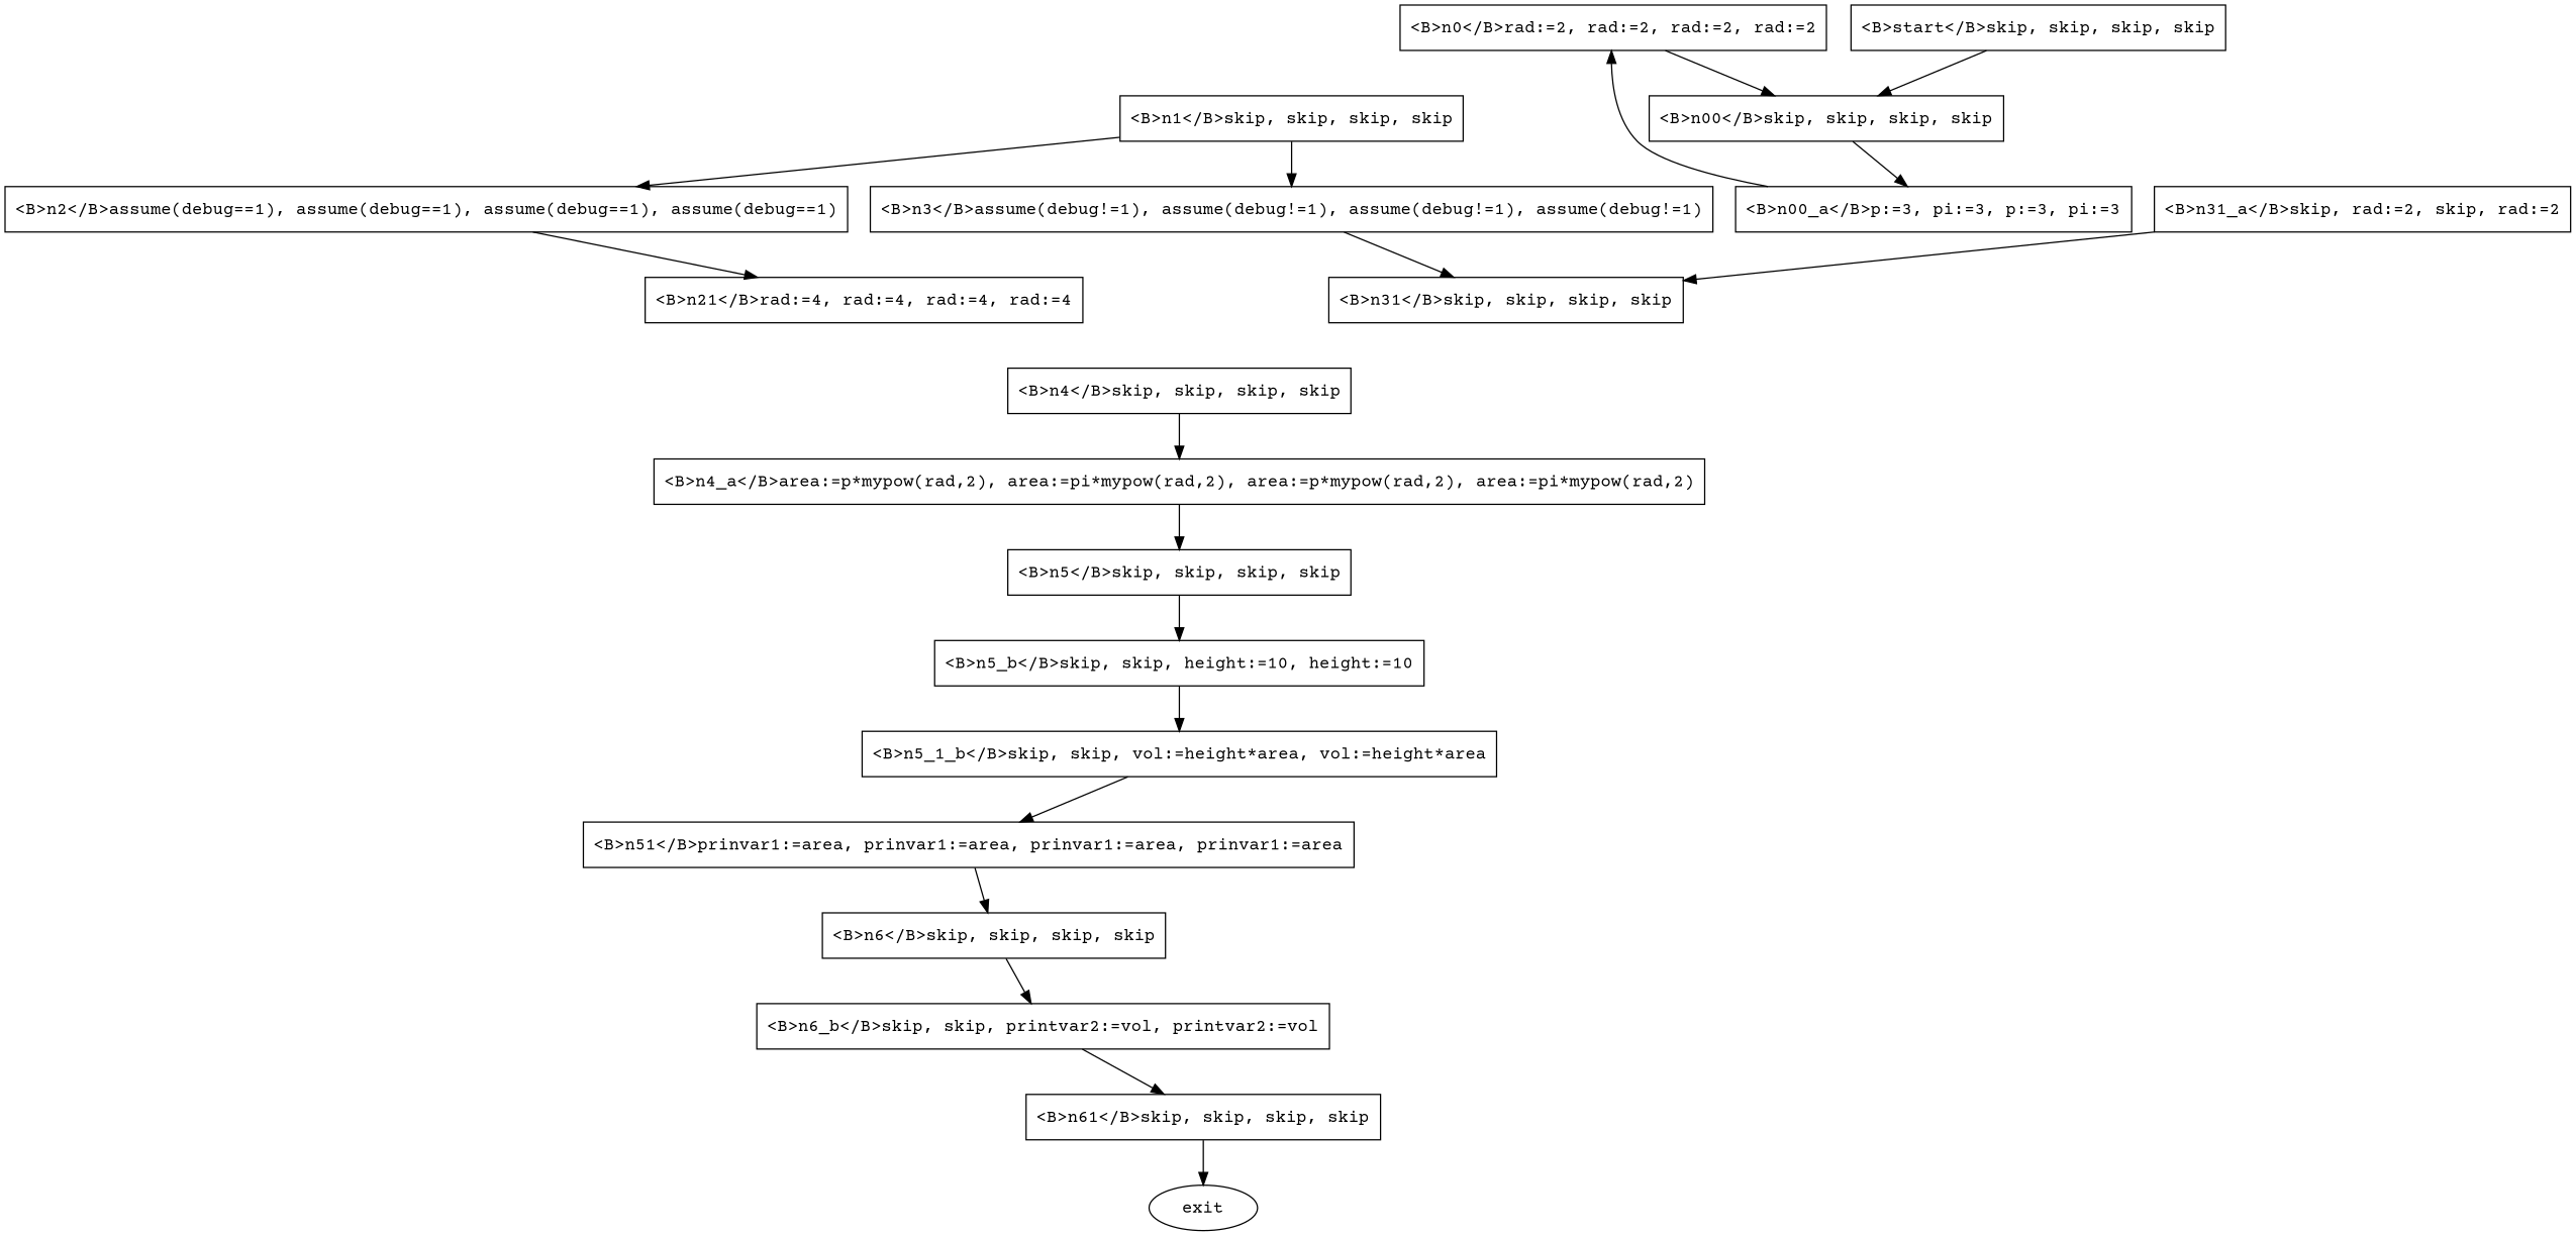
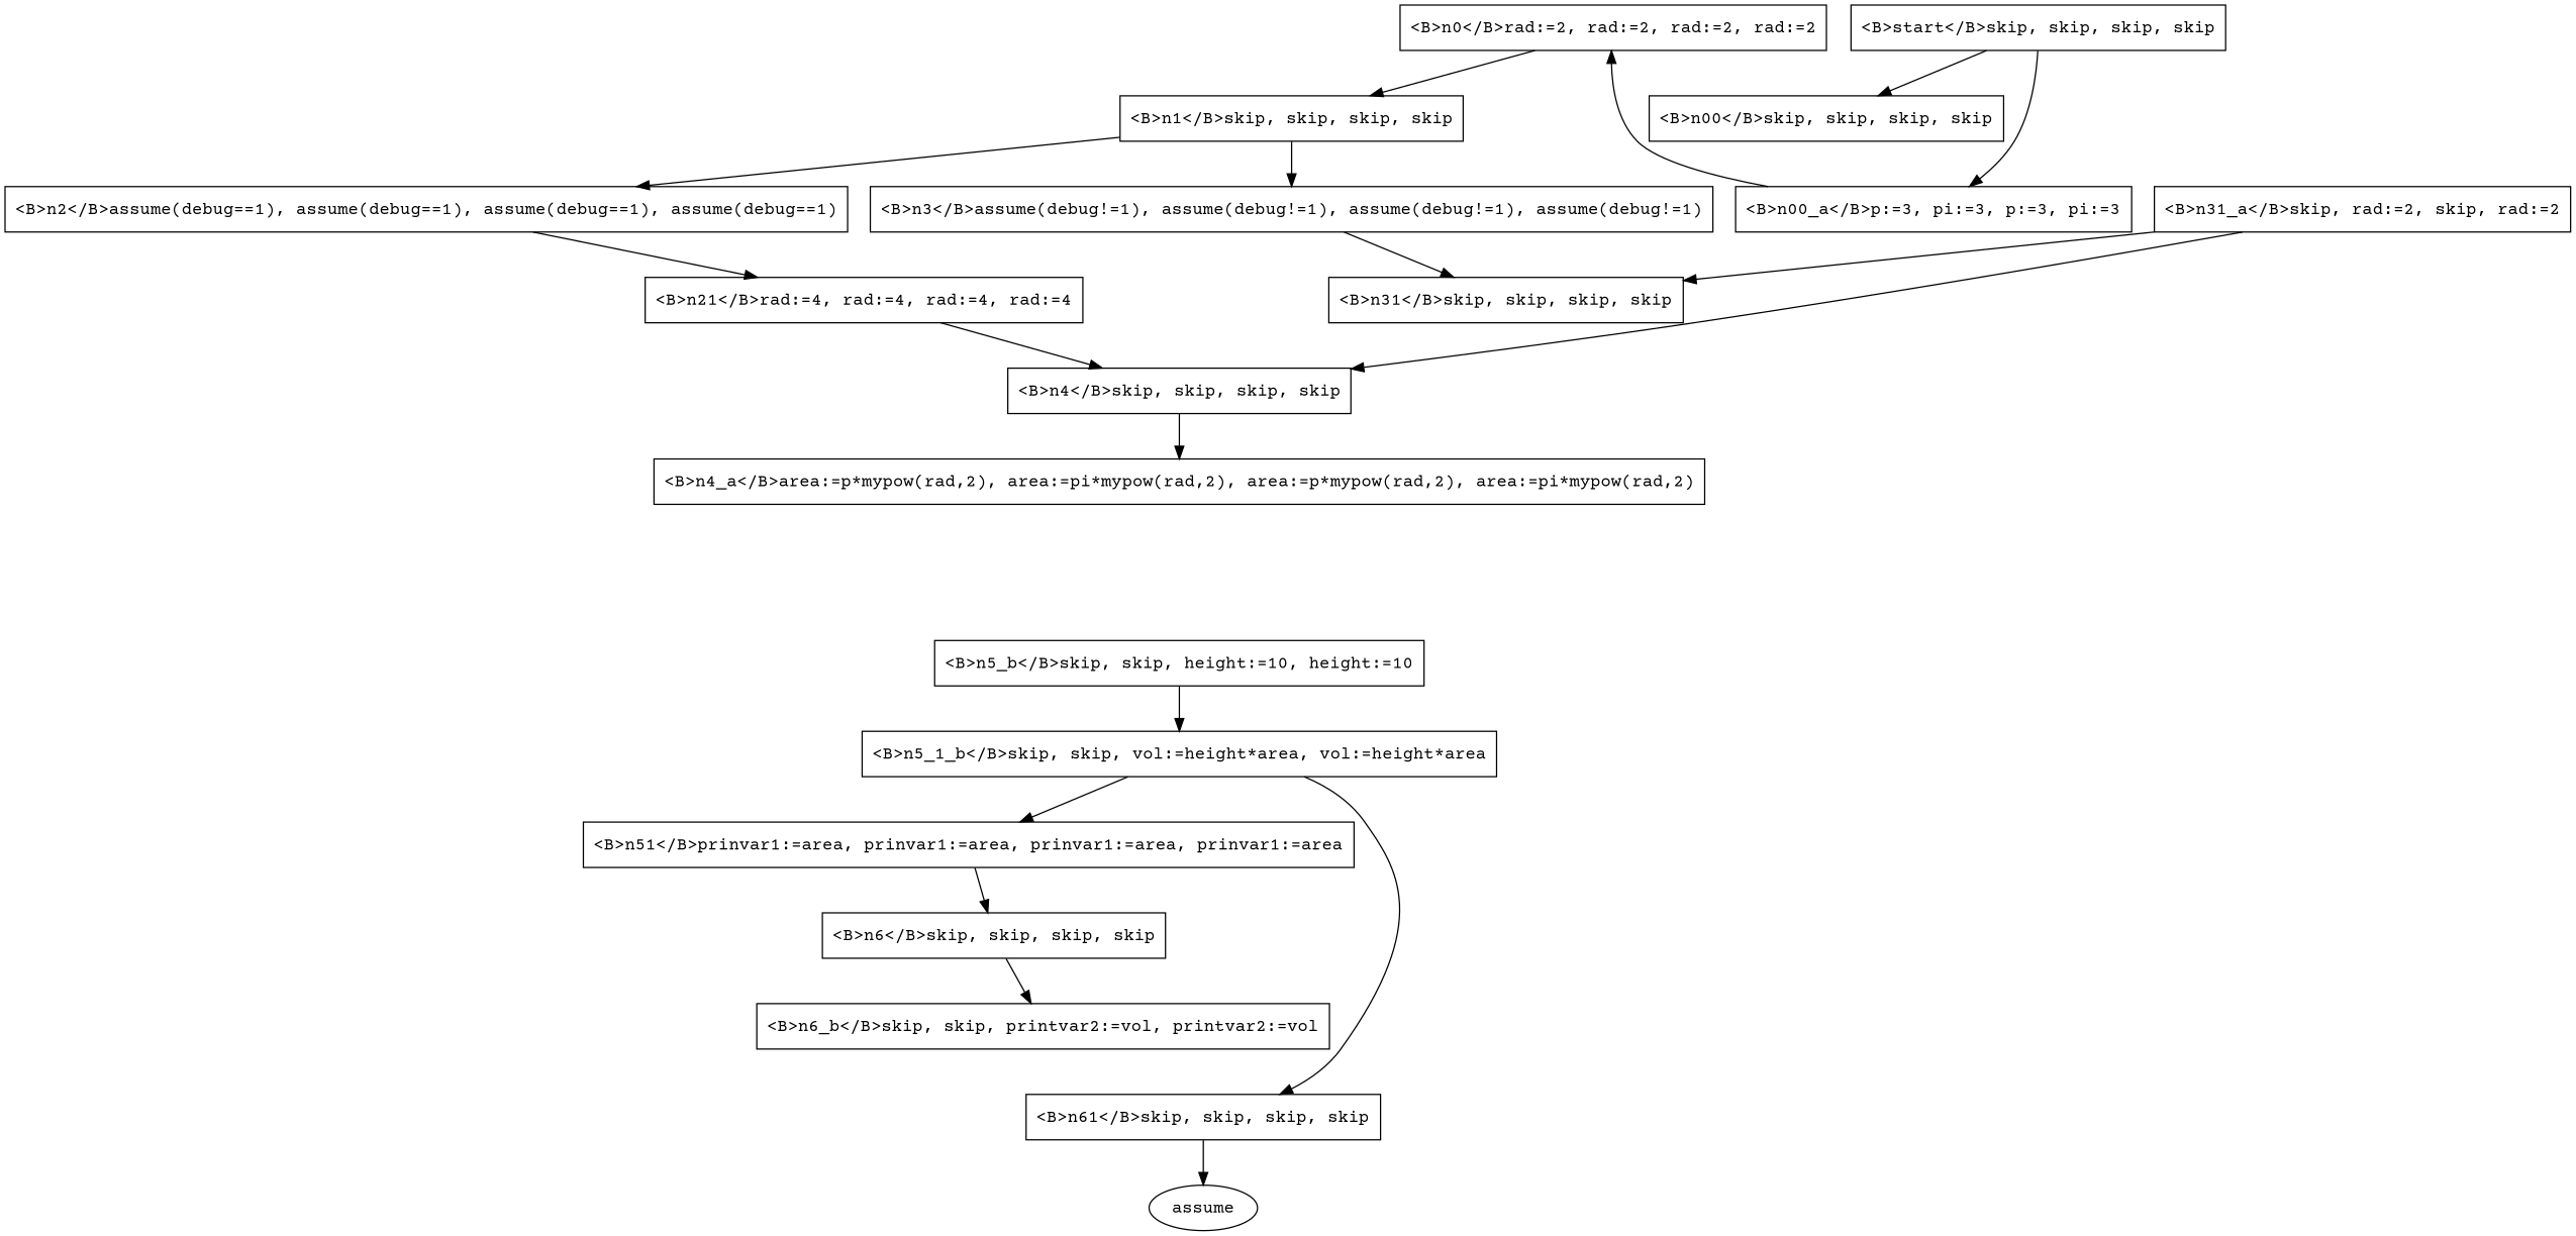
  digraph {
    fontname="Courier Prime"
    node [fontname="Courier Prime" shape=box]
    edge [fontname="Courier Prime"]
    n1 [label="<B>n0</B>rad:=2, rad:=2, rad:=2, rad:=2"]
    n2 [label="<B>n1</B>skip, skip, skip, skip"]
    n3 [label="<B>n2</B>assume(debug==1), assume(debug==1), assume(debug==1), assume(debug==1)"]
    n4 [label="<B>n3</B>assume(debug!=1), assume(debug!=1), assume(debug!=1), assume(debug!=1)"]
    n5 [label="<B>n21</B>rad:=4, rad:=4, rad:=4, rad:=4"]
    n6 [label="<B>n31</B>skip, skip, skip, skip"]
    n7 [label="<B>n00</B>skip, skip, skip, skip"]
    n8 [label="<B>n00_a</B>p:=3, pi:=3, p:=3, pi:=3"]
    n9 [label="<B>n4</B>skip, skip, skip, skip"]
    n10 [label="<B>n4_a</B>area:=p*mypow(rad,2), area:=pi*mypow(rad,2), area:=p*mypow(rad,2), area:=pi*mypow(rad,2)"]
-   n11 [label="<B>n5</B>skip, skip, skip, skip"]
    n12 [label="<B>n31_a</B>skip, rad:=2, skip, rad:=2"]
    n13 [label="<B>n5_b</B>skip, skip, height:=10, height:=10"]
    n14 [label="<B>n5_1_b</B>skip, skip, vol:=height*area, vol:=height*area"]
    n15 [label="<B>n51</B>prinvar1:=area, prinvar1:=area, prinvar1:=area, prinvar1:=area"]
    n16 [label="<B>n6</B>skip, skip, skip, skip"]
    n17 [label="<B>n6_b</B>skip, skip, printvar2:=vol, printvar2:=vol"]
    n18 [label="<B>n61</B>skip, skip, skip, skip"]
-   exit [shape=""]
+   exit [label=assume shape=""]
    n20 [label="<B>start</B>skip, skip, skip, skip"]
-   n1 -> n7
+   n1 -> n2
    n2 -> n3
    n2 -> n4
    n3 -> n5
    n4 -> n6
-   n7 -> n8
+   n5 -> n9
+   n20 -> n8
    n8 -> n1
    n9 -> n10
-   n10 -> n11
-   n11 -> n13
    n12 -> n6
+   n12 -> n9
    n13 -> n14
    n14 -> n15
    n15 -> n16
    n16 -> n17
-   n17 -> n18
+   n14 -> n18
    n18 -> exit
    n20 -> n7
  }
